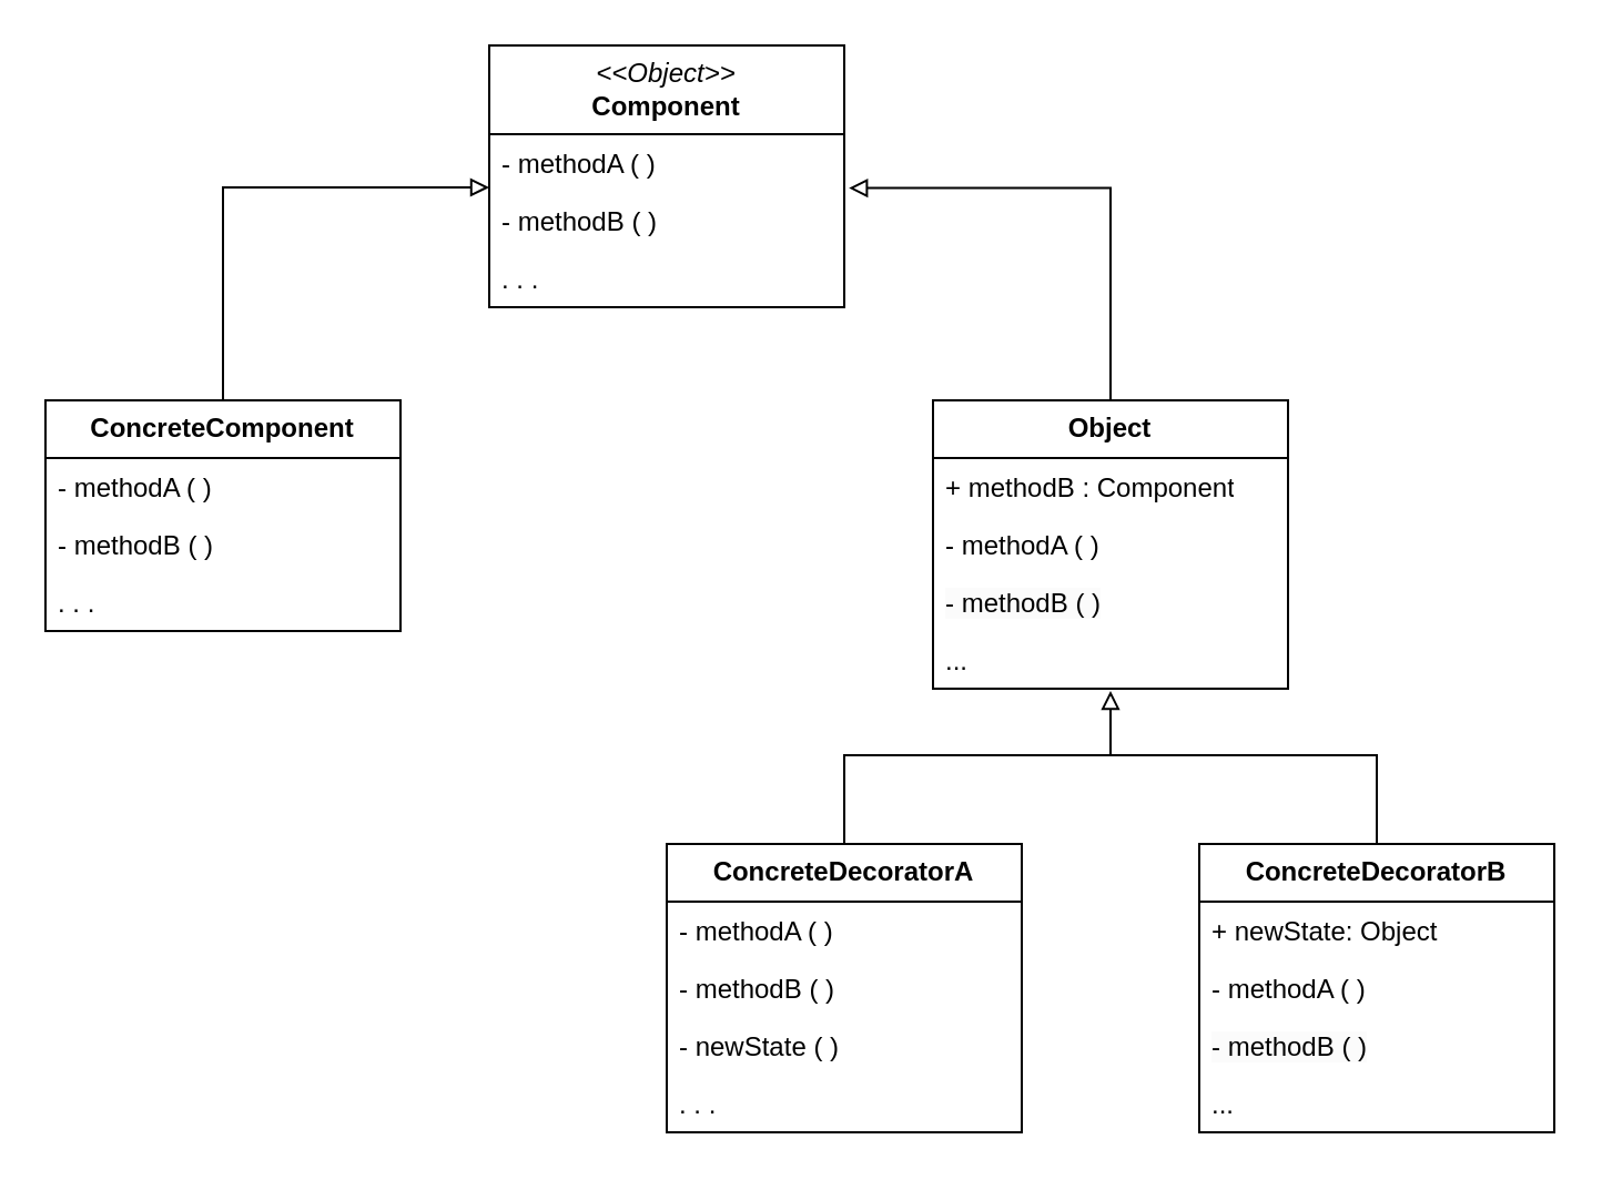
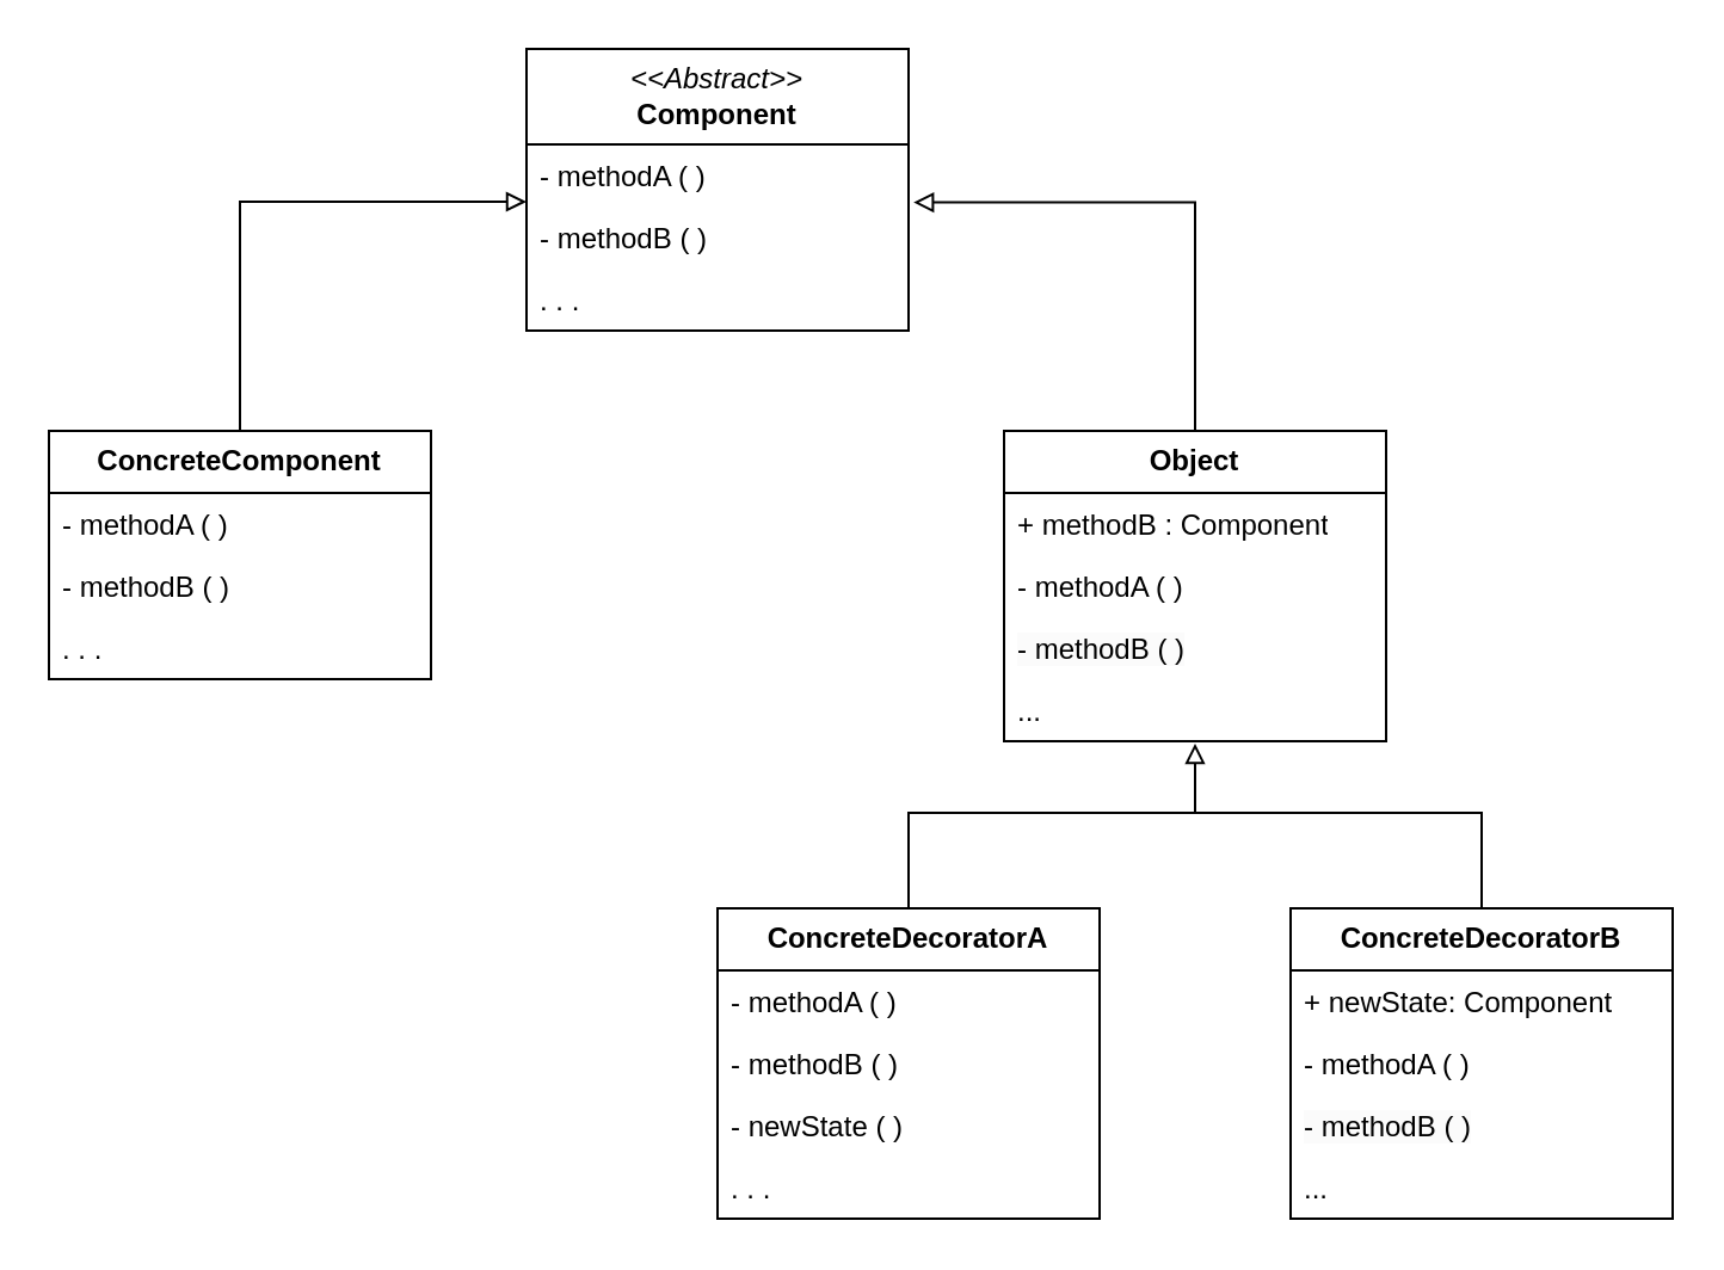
  <mxCell id="0" />
  <mxCell id="1" parent="0" />
- <mxCell id="2" value="&lt;div&gt;&lt;i&gt;&amp;lt;&amp;lt;Object&amp;gt;&amp;gt;&lt;/i&gt;&lt;/div&gt;&lt;b&gt;Component&lt;/b&gt;" style="swimlane;fontStyle=0;childLayout=stackLayout;horizontal=1;startSize=40;fillColor=none;horizontalStack=0;resizeParent=1;resizeParentMax=0;resizeLast=0;collapsible=1;marginBottom=0;whiteSpace=wrap;html=1;" vertex="1" parent="1"><mxGeometry x="220" y="20" width="160" height="118" as="geometry" /></mxCell>
+ <mxCell id="2" value="&lt;div&gt;&lt;i&gt;&amp;lt;&amp;lt;Abstract&amp;gt;&amp;gt;&lt;/i&gt;&lt;/div&gt;&lt;b&gt;Component&lt;/b&gt;" style="swimlane;fontStyle=0;childLayout=stackLayout;horizontal=1;startSize=40;fillColor=none;horizontalStack=0;resizeParent=1;resizeParentMax=0;resizeLast=0;collapsible=1;marginBottom=0;whiteSpace=wrap;html=1;" vertex="1" parent="1"><mxGeometry x="220" y="20" width="160" height="118" as="geometry" /></mxCell>
  <mxCell id="3" value="- methodA ( )" style="text;strokeColor=none;fillColor=none;align=left;verticalAlign=top;spacingLeft=4;spacingRight=4;overflow=hidden;rotatable=0;points=[[0,0.5],[1,0.5]];portConstraint=eastwest;whiteSpace=wrap;html=1;" vertex="1" parent="2"><mxGeometry y="40" width="160" height="26" as="geometry" /></mxCell>
  <mxCell id="4" value="- methodB ( )" style="text;strokeColor=none;fillColor=none;align=left;verticalAlign=top;spacingLeft=4;spacingRight=4;overflow=hidden;rotatable=0;points=[[0,0.5],[1,0.5]];portConstraint=eastwest;whiteSpace=wrap;html=1;" vertex="1" parent="2"><mxGeometry y="66" width="160" height="26" as="geometry" /></mxCell>
  <mxCell id="5" value=". . ." style="text;strokeColor=none;fillColor=none;align=left;verticalAlign=top;spacingLeft=4;spacingRight=4;overflow=hidden;rotatable=0;points=[[0,0.5],[1,0.5]];portConstraint=eastwest;whiteSpace=wrap;html=1;" vertex="1" parent="2"><mxGeometry y="92" width="160" height="26" as="geometry" /></mxCell>
  <mxCell id="6" value="&lt;b&gt;ConcreteComponent&lt;/b&gt;" style="swimlane;fontStyle=0;childLayout=stackLayout;horizontal=1;startSize=26;fillColor=none;horizontalStack=0;resizeParent=1;resizeParentMax=0;resizeLast=0;collapsible=1;marginBottom=0;whiteSpace=wrap;html=1;" vertex="1" parent="1"><mxGeometry x="20" y="180" width="160" height="104" as="geometry" /></mxCell>
  <mxCell id="7" value="- methodA ( )" style="text;strokeColor=none;fillColor=none;align=left;verticalAlign=top;spacingLeft=4;spacingRight=4;overflow=hidden;rotatable=0;points=[[0,0.5],[1,0.5]];portConstraint=eastwest;whiteSpace=wrap;html=1;" vertex="1" parent="6"><mxGeometry y="26" width="160" height="26" as="geometry" /></mxCell>
  <mxCell id="8" value="- methodB ( )" style="text;strokeColor=none;fillColor=none;align=left;verticalAlign=top;spacingLeft=4;spacingRight=4;overflow=hidden;rotatable=0;points=[[0,0.5],[1,0.5]];portConstraint=eastwest;whiteSpace=wrap;html=1;" vertex="1" parent="6"><mxGeometry y="52" width="160" height="26" as="geometry" /></mxCell>
  <mxCell id="9" value=". . ." style="text;strokeColor=none;fillColor=none;align=left;verticalAlign=top;spacingLeft=4;spacingRight=4;overflow=hidden;rotatable=0;points=[[0,0.5],[1,0.5]];portConstraint=eastwest;whiteSpace=wrap;html=1;" vertex="1" parent="6"><mxGeometry y="78" width="160" height="26" as="geometry" /></mxCell>
  <mxCell id="10" style="edgeStyle=orthogonalEdgeStyle;rounded=0;orthogonalLoop=1;jettySize=auto;html=1;entryX=0;entryY=0.923;entryDx=0;entryDy=0;entryPerimeter=0;endArrow=block;endFill=0;" edge="1" parent="1" source="6" target="3"><mxGeometry relative="1" as="geometry" /></mxCell>
  <mxCell id="11" value="&lt;b&gt;Object&lt;/b&gt;" style="swimlane;fontStyle=0;childLayout=stackLayout;horizontal=1;startSize=26;fillColor=none;horizontalStack=0;resizeParent=1;resizeParentMax=0;resizeLast=0;collapsible=1;marginBottom=0;whiteSpace=wrap;html=1;" vertex="1" parent="1"><mxGeometry x="420" y="180" width="160" height="130" as="geometry" /></mxCell>
  <mxCell id="12" value="+ methodB : Component" style="text;strokeColor=none;fillColor=none;align=left;verticalAlign=top;spacingLeft=4;spacingRight=4;overflow=hidden;rotatable=0;points=[[0,0.5],[1,0.5]];portConstraint=eastwest;whiteSpace=wrap;html=1;" vertex="1" parent="11"><mxGeometry y="26" width="160" height="26" as="geometry" /></mxCell>
  <mxCell id="13" value="- methodA ( )&lt;div&gt;&lt;br&gt;&lt;/div&gt;" style="text;strokeColor=none;fillColor=none;align=left;verticalAlign=top;spacingLeft=4;spacingRight=4;overflow=hidden;rotatable=0;points=[[0,0.5],[1,0.5]];portConstraint=eastwest;whiteSpace=wrap;html=1;" vertex="1" parent="11"><mxGeometry y="52" width="160" height="26" as="geometry" /></mxCell>
  <mxCell id="14" value="&lt;span style=&quot;color: rgb(0, 0, 0); font-family: Helvetica; font-size: 12px; font-style: normal; font-variant-ligatures: normal; font-variant-caps: normal; font-weight: 400; letter-spacing: normal; orphans: 2; text-align: left; text-indent: 0px; text-transform: none; widows: 2; word-spacing: 0px; -webkit-text-stroke-width: 0px; white-space: normal; background-color: rgb(251, 251, 251); text-decoration-thickness: initial; text-decoration-style: initial; text-decoration-color: initial; display: inline !important; float: none;&quot;&gt;- methodB ( )&lt;/span&gt;" style="text;strokeColor=none;fillColor=none;align=left;verticalAlign=top;spacingLeft=4;spacingRight=4;overflow=hidden;rotatable=0;points=[[0,0.5],[1,0.5]];portConstraint=eastwest;whiteSpace=wrap;html=1;" vertex="1" parent="11"><mxGeometry y="78" width="160" height="26" as="geometry" /></mxCell>
  <mxCell id="15" value="..." style="text;strokeColor=none;fillColor=none;align=left;verticalAlign=top;spacingLeft=4;spacingRight=4;overflow=hidden;rotatable=0;points=[[0,0.5],[1,0.5]];portConstraint=eastwest;whiteSpace=wrap;html=1;" vertex="1" parent="11"><mxGeometry y="104" width="160" height="26" as="geometry" /></mxCell>
  <mxCell id="16" style="edgeStyle=orthogonalEdgeStyle;rounded=0;orthogonalLoop=1;jettySize=auto;html=1;entryX=1.013;entryY=0.934;entryDx=0;entryDy=0;entryPerimeter=0;endArrow=block;endFill=0;" edge="1" parent="1" source="11" target="3"><mxGeometry relative="1" as="geometry" /></mxCell>
  <mxCell id="17" style="edgeStyle=orthogonalEdgeStyle;rounded=0;orthogonalLoop=1;jettySize=auto;html=1;endArrow=none;endFill=0;" edge="1" parent="1" source="18"><mxGeometry relative="1" as="geometry"><mxPoint x="500" y="340" as="targetPoint" /><Array as="points"><mxPoint x="380" y="340" /></Array></mxGeometry></mxCell>
  <mxCell id="18" value="&lt;b&gt;ConcreteDecoratorA&lt;/b&gt;" style="swimlane;fontStyle=0;childLayout=stackLayout;horizontal=1;startSize=26;fillColor=none;horizontalStack=0;resizeParent=1;resizeParentMax=0;resizeLast=0;collapsible=1;marginBottom=0;whiteSpace=wrap;html=1;" vertex="1" parent="1"><mxGeometry x="300" y="380" width="160" height="130" as="geometry" /></mxCell>
  <mxCell id="19" value="- methodA ( )" style="text;strokeColor=none;fillColor=none;align=left;verticalAlign=top;spacingLeft=4;spacingRight=4;overflow=hidden;rotatable=0;points=[[0,0.5],[1,0.5]];portConstraint=eastwest;whiteSpace=wrap;html=1;" vertex="1" parent="18"><mxGeometry y="26" width="160" height="26" as="geometry" /></mxCell>
  <mxCell id="20" value="- methodB ( )" style="text;strokeColor=none;fillColor=none;align=left;verticalAlign=top;spacingLeft=4;spacingRight=4;overflow=hidden;rotatable=0;points=[[0,0.5],[1,0.5]];portConstraint=eastwest;whiteSpace=wrap;html=1;" vertex="1" parent="18"><mxGeometry y="52" width="160" height="26" as="geometry" /></mxCell>
  <mxCell id="21" value="- newState ( )" style="text;strokeColor=none;fillColor=none;align=left;verticalAlign=top;spacingLeft=4;spacingRight=4;overflow=hidden;rotatable=0;points=[[0,0.5],[1,0.5]];portConstraint=eastwest;whiteSpace=wrap;html=1;" vertex="1" parent="18"><mxGeometry y="78" width="160" height="26" as="geometry" /></mxCell>
  <mxCell id="22" value=". . ." style="text;strokeColor=none;fillColor=none;align=left;verticalAlign=top;spacingLeft=4;spacingRight=4;overflow=hidden;rotatable=0;points=[[0,0.5],[1,0.5]];portConstraint=eastwest;whiteSpace=wrap;html=1;" vertex="1" parent="18"><mxGeometry y="104" width="160" height="26" as="geometry" /></mxCell>
  <mxCell id="23" value="&lt;b&gt;ConcreteDecoratorB&lt;/b&gt;" style="swimlane;fontStyle=0;childLayout=stackLayout;horizontal=1;startSize=26;fillColor=none;horizontalStack=0;resizeParent=1;resizeParentMax=0;resizeLast=0;collapsible=1;marginBottom=0;whiteSpace=wrap;html=1;" vertex="1" parent="1"><mxGeometry x="540" y="380" width="160" height="130" as="geometry" /></mxCell>
- <mxCell id="24" value="+ newState: Object" style="text;strokeColor=none;fillColor=none;align=left;verticalAlign=top;spacingLeft=4;spacingRight=4;overflow=hidden;rotatable=0;points=[[0,0.5],[1,0.5]];portConstraint=eastwest;whiteSpace=wrap;html=1;" vertex="1" parent="23"><mxGeometry y="26" width="160" height="26" as="geometry" /></mxCell>
+ <mxCell id="24" value="+ newState: Component" style="text;strokeColor=none;fillColor=none;align=left;verticalAlign=top;spacingLeft=4;spacingRight=4;overflow=hidden;rotatable=0;points=[[0,0.5],[1,0.5]];portConstraint=eastwest;whiteSpace=wrap;html=1;" vertex="1" parent="23"><mxGeometry y="26" width="160" height="26" as="geometry" /></mxCell>
  <mxCell id="25" value="- methodA ( )&lt;div&gt;&lt;br&gt;&lt;/div&gt;" style="text;strokeColor=none;fillColor=none;align=left;verticalAlign=top;spacingLeft=4;spacingRight=4;overflow=hidden;rotatable=0;points=[[0,0.5],[1,0.5]];portConstraint=eastwest;whiteSpace=wrap;html=1;" vertex="1" parent="23"><mxGeometry y="52" width="160" height="26" as="geometry" /></mxCell>
  <mxCell id="26" value="&lt;span style=&quot;color: rgb(0, 0, 0); font-family: Helvetica; font-size: 12px; font-style: normal; font-variant-ligatures: normal; font-variant-caps: normal; font-weight: 400; letter-spacing: normal; orphans: 2; text-align: left; text-indent: 0px; text-transform: none; widows: 2; word-spacing: 0px; -webkit-text-stroke-width: 0px; white-space: normal; background-color: rgb(251, 251, 251); text-decoration-thickness: initial; text-decoration-style: initial; text-decoration-color: initial; display: inline !important; float: none;&quot;&gt;- methodB ( )&lt;/span&gt;" style="text;strokeColor=none;fillColor=none;align=left;verticalAlign=top;spacingLeft=4;spacingRight=4;overflow=hidden;rotatable=0;points=[[0,0.5],[1,0.5]];portConstraint=eastwest;whiteSpace=wrap;html=1;" vertex="1" parent="23"><mxGeometry y="78" width="160" height="26" as="geometry" /></mxCell>
  <mxCell id="27" value="..." style="text;strokeColor=none;fillColor=none;align=left;verticalAlign=top;spacingLeft=4;spacingRight=4;overflow=hidden;rotatable=0;points=[[0,0.5],[1,0.5]];portConstraint=eastwest;whiteSpace=wrap;html=1;" vertex="1" parent="23"><mxGeometry y="104" width="160" height="26" as="geometry" /></mxCell>
  <mxCell id="28" style="edgeStyle=orthogonalEdgeStyle;rounded=0;orthogonalLoop=1;jettySize=auto;html=1;exitX=0.5;exitY=0;exitDx=0;exitDy=0;entryX=0.5;entryY=1.037;entryDx=0;entryDy=0;entryPerimeter=0;endArrow=block;endFill=0;" edge="1" parent="1" source="23" target="15"><mxGeometry relative="1" as="geometry"><Array as="points"><mxPoint x="620" y="340" /><mxPoint x="500" y="340" /></Array></mxGeometry></mxCell>
